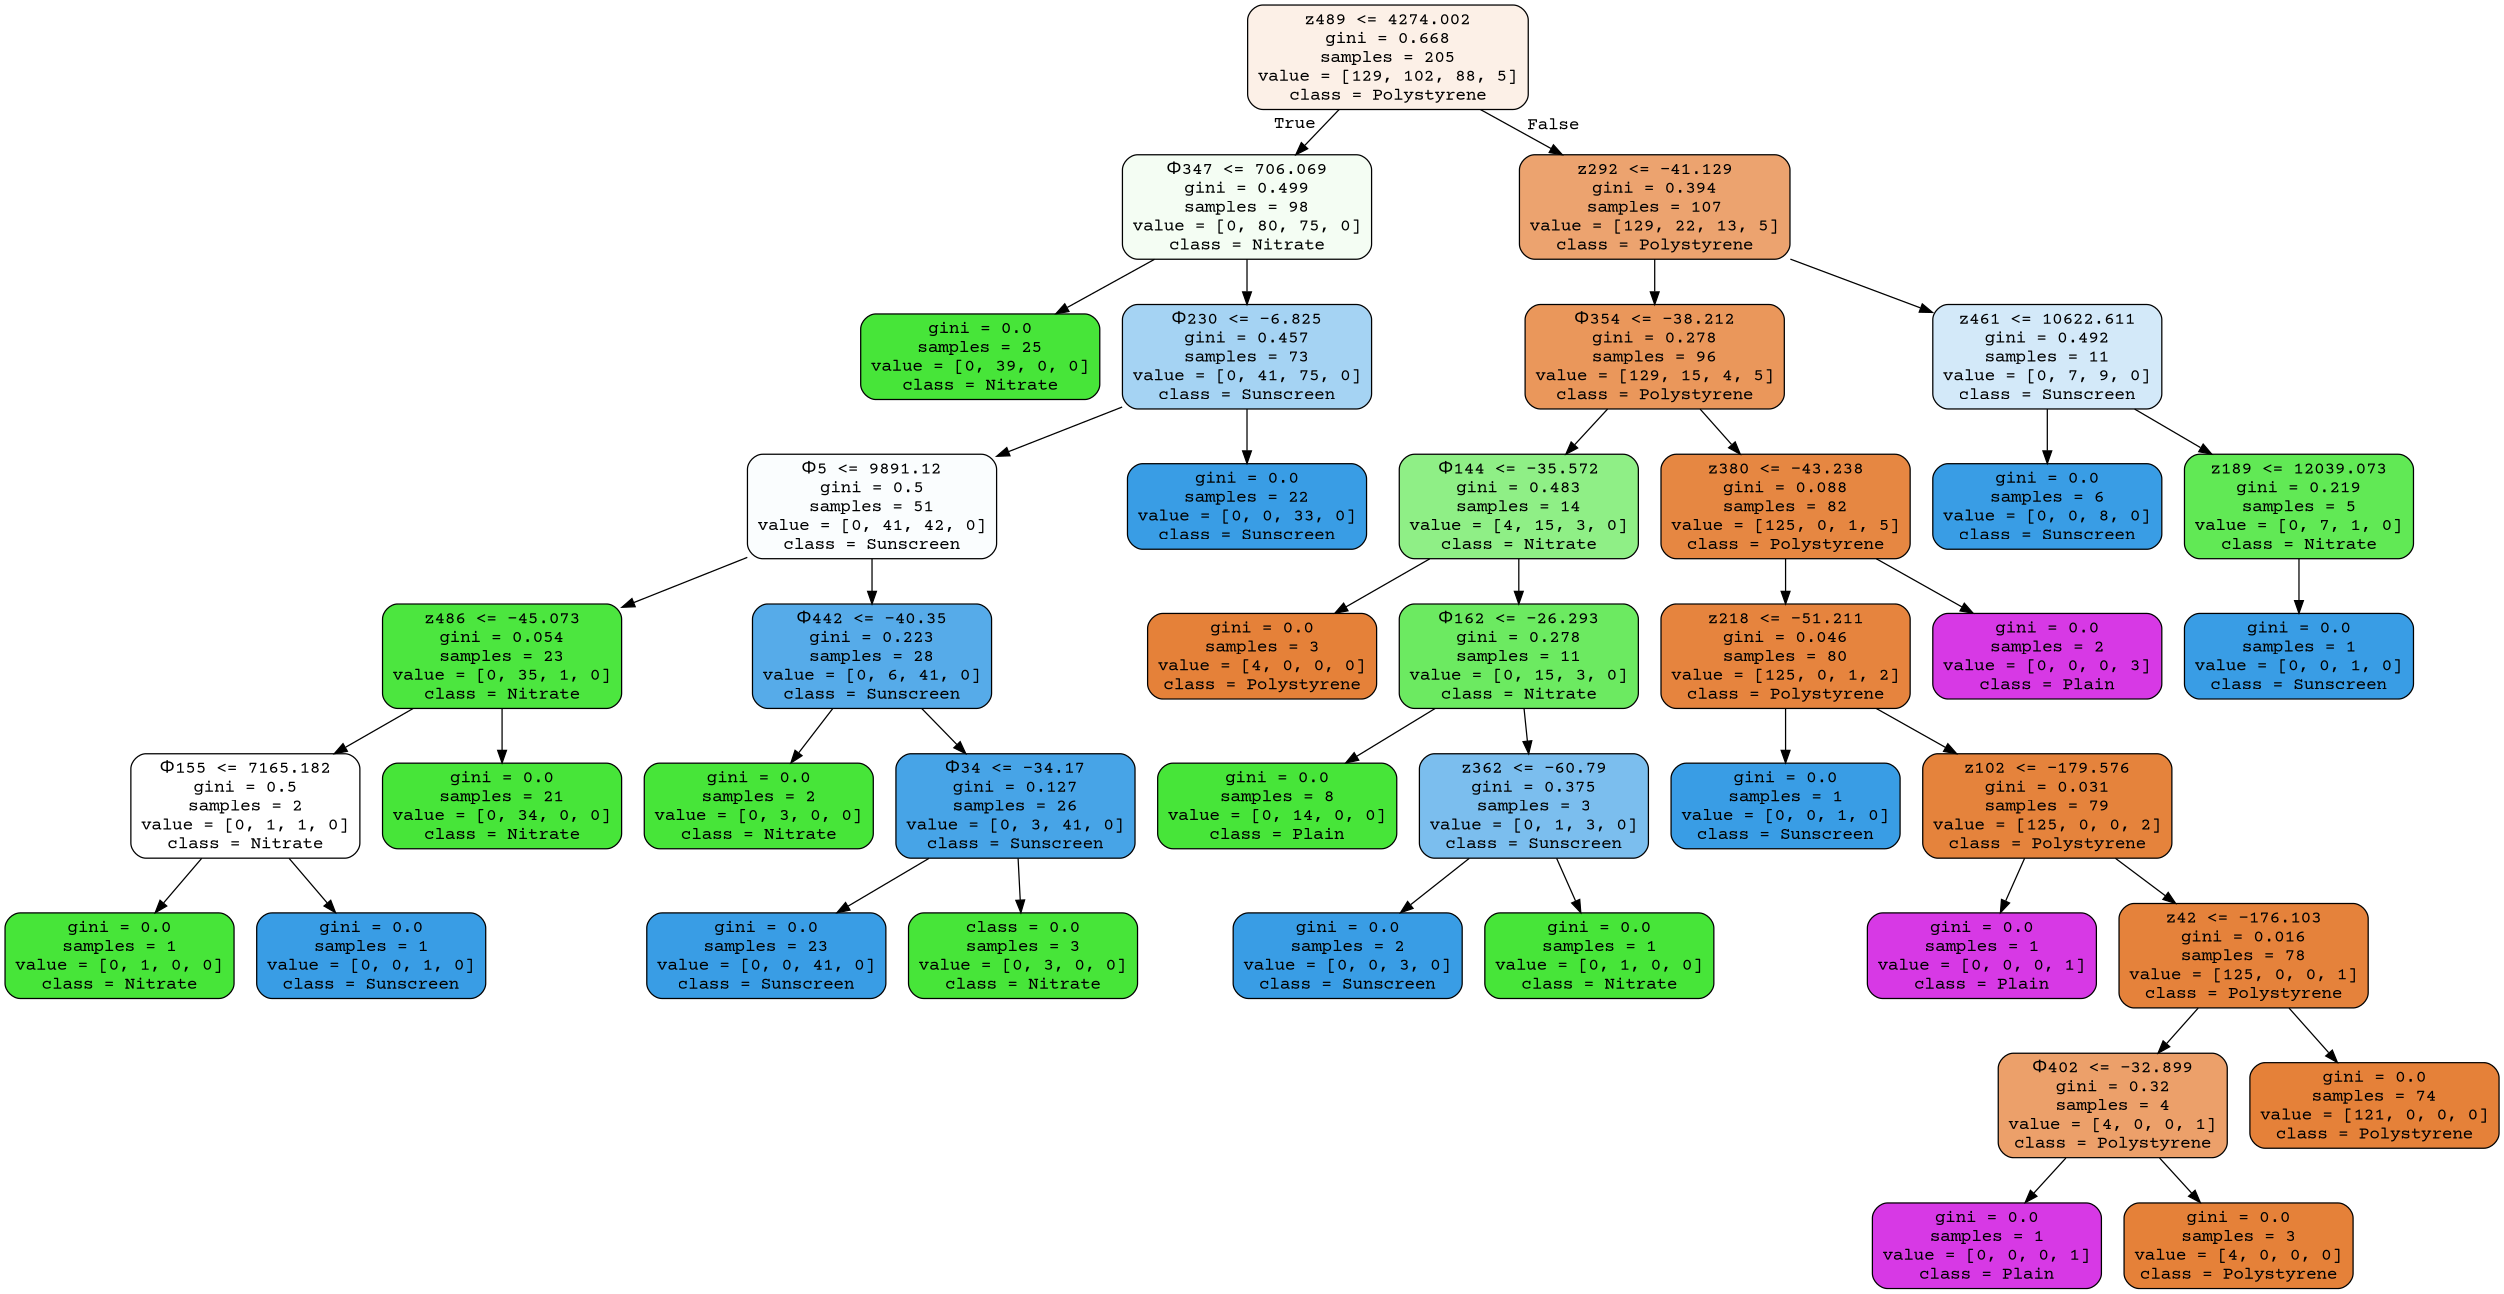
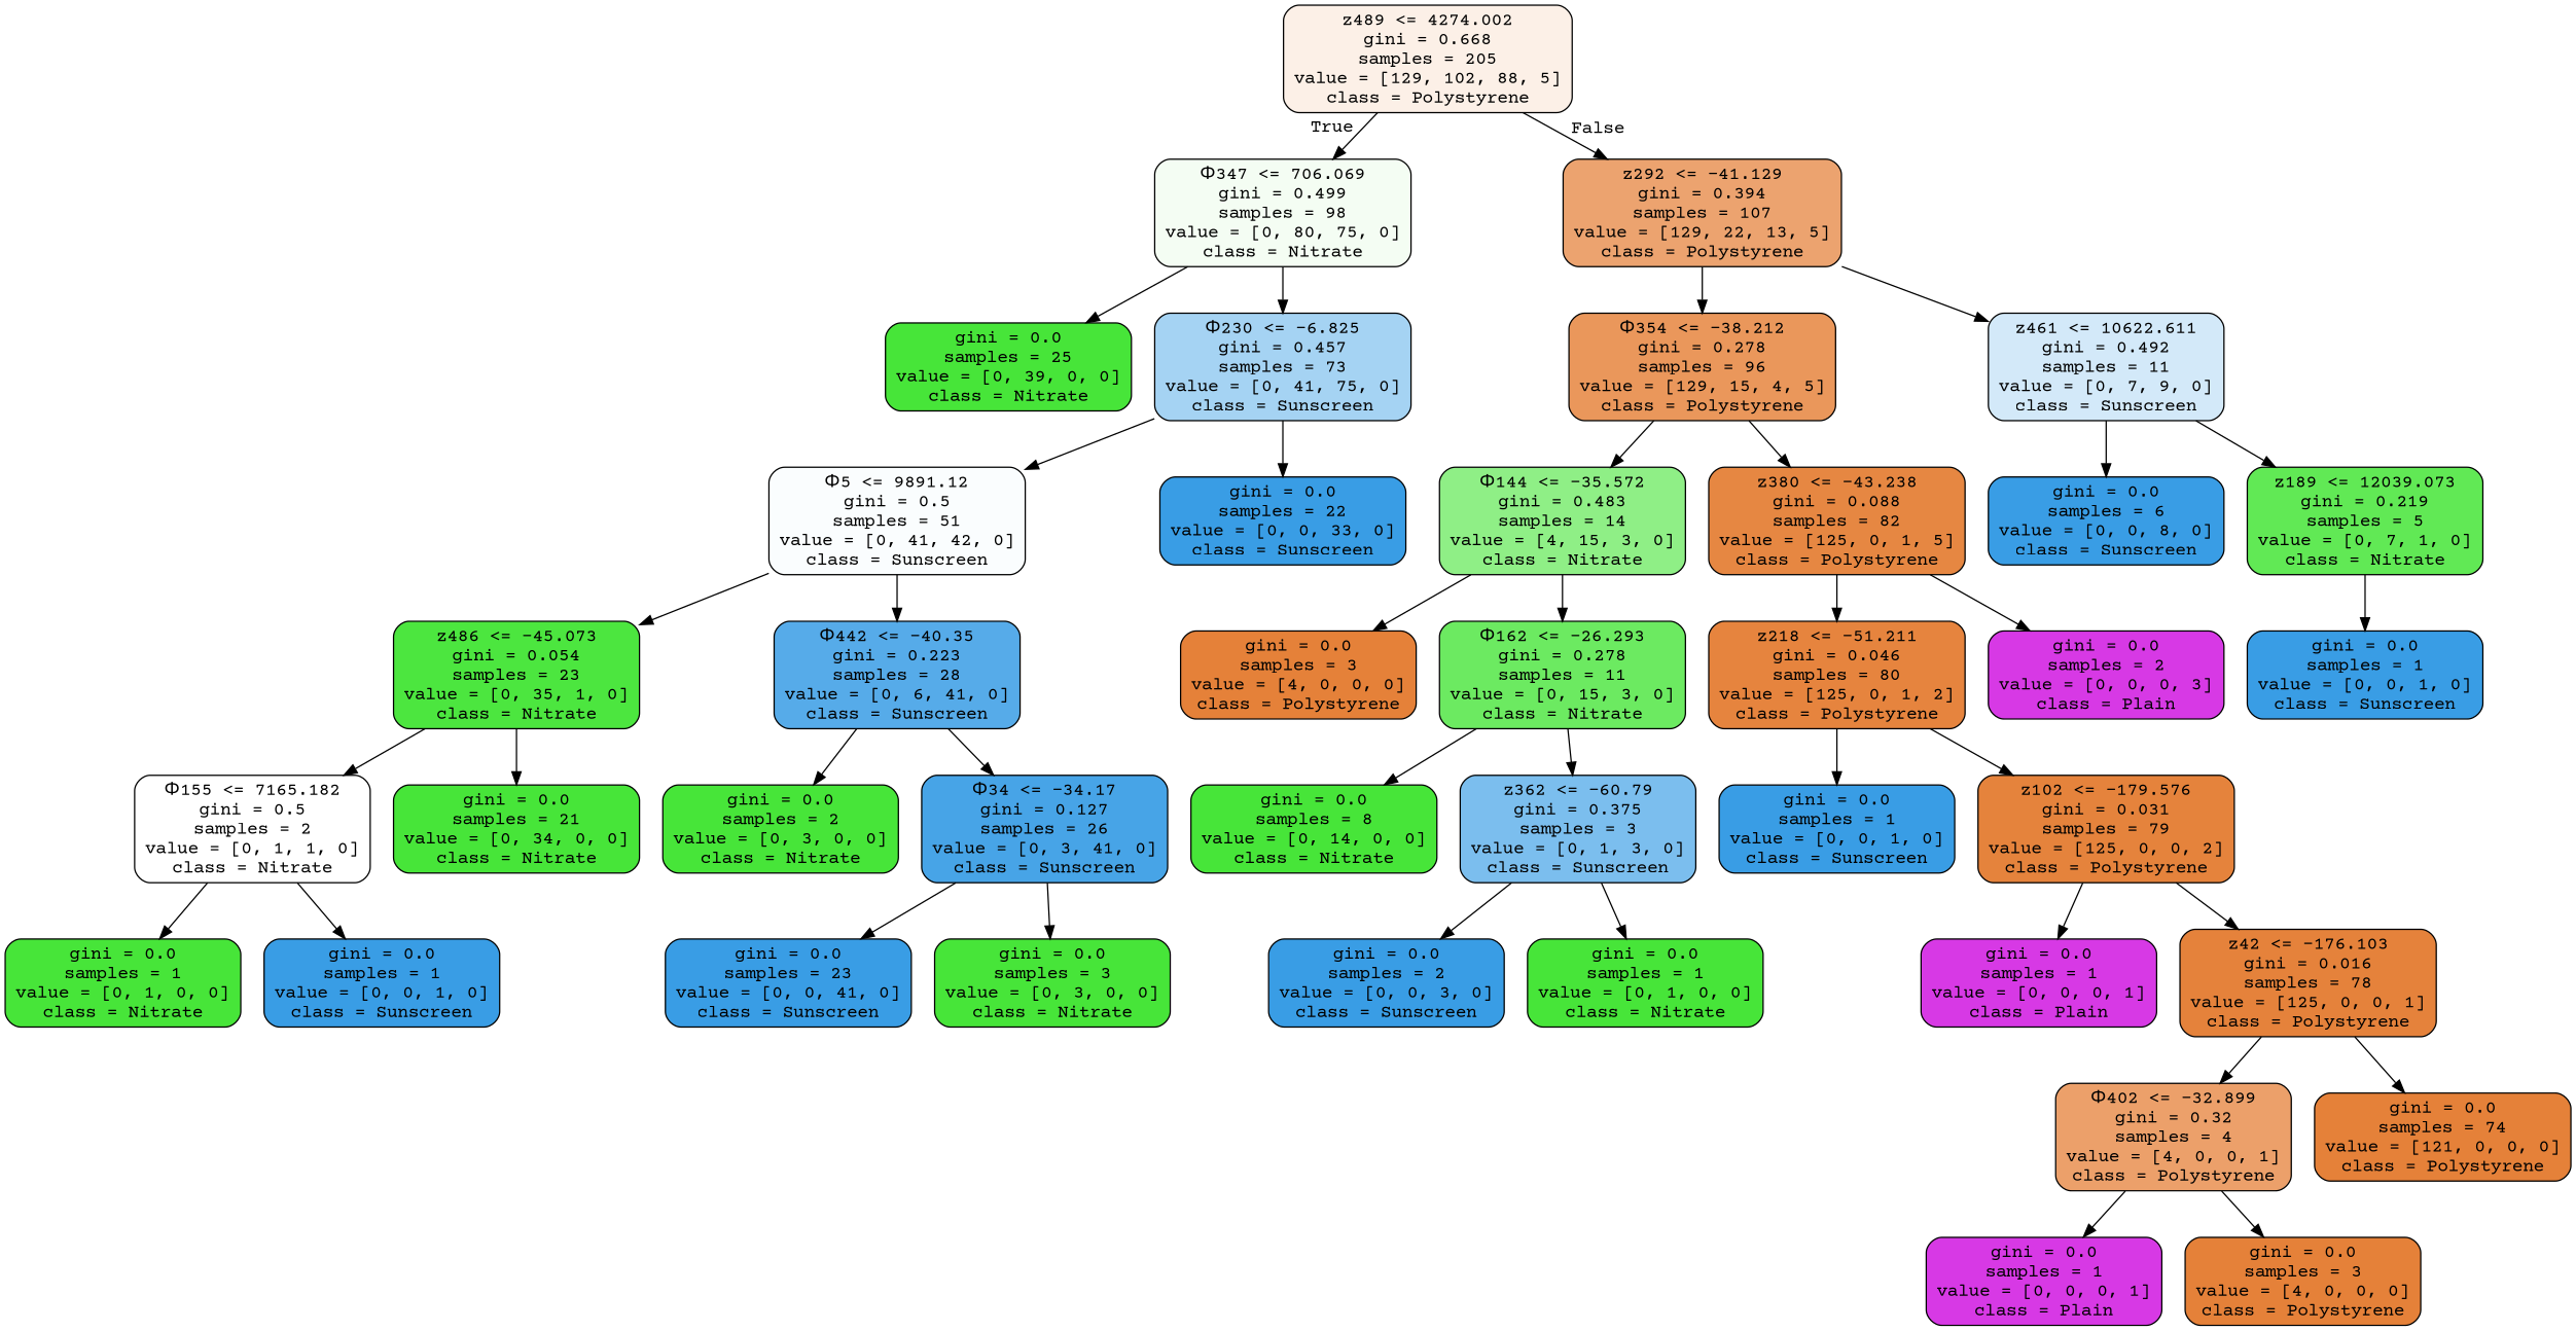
  digraph {
    fontname="Courier Prime"
    node [color=black fillcolor="#47e539" fontname="Courier Prime" shape=box style="filled, rounded"]
    edge [fontname="Courier Prime"]
    n1 [fillcolor="#fcf0e7" label="z489 <= 4274.002\ngini = 0.668\nsamples = 205\nvalue = [129, 102, 88, 5]\nclass = Polystyrene"]
    n2 [fillcolor="#f4fdf3" label="Φ347 <= 706.069\ngini = 0.499\nsamples = 98\nvalue = [0, 80, 75, 0]\nclass = Nitrate"]
    n3 [fillcolor="#eca36f" label="z292 <= -41.129\ngini = 0.394\nsamples = 107\nvalue = [129, 22, 13, 5]\nclass = Polystyrene"]
    n4 [label="gini = 0.0\nsamples = 25\nvalue = [0, 39, 0, 0]\nclass = Nitrate"]
    n5 [fillcolor="#a5d3f3" label="Φ230 <= -6.825\ngini = 0.457\nsamples = 73\nvalue = [0, 41, 75, 0]\nclass = Sunscreen"]
    n6 [fillcolor="#ea975b" label="Φ354 <= -38.212\ngini = 0.278\nsamples = 96\nvalue = [129, 15, 4, 5]\nclass = Polystyrene"]
    n7 [fillcolor="#d3e9f9" label="z461 <= 10622.611\ngini = 0.492\nsamples = 11\nvalue = [0, 7, 9, 0]\nclass = Sunscreen"]
    n8 [fillcolor="#fafdfe" label="Φ5 <= 9891.12\ngini = 0.5\nsamples = 51\nvalue = [0, 41, 42, 0]\nclass = Sunscreen"]
    n9 [fillcolor="#399de5" label="gini = 0.0\nsamples = 22\nvalue = [0, 0, 33, 0]\nclass = Sunscreen"]
    n10 [fillcolor="#4ce63f" label="z486 <= -45.073\ngini = 0.054\nsamples = 23\nvalue = [0, 35, 1, 0]\nclass = Nitrate"]
    n11 [fillcolor="#56abe9" label="Φ442 <= -40.35\ngini = 0.223\nsamples = 28\nvalue = [0, 6, 41, 0]\nclass = Sunscreen"]
    n12 [fillcolor="#ffffff" label="Φ155 <= 7165.182\ngini = 0.5\nsamples = 2\nvalue = [0, 1, 1, 0]\nclass = Nitrate"]
    n13 [label="gini = 0.0\nsamples = 21\nvalue = [0, 34, 0, 0]\nclass = Nitrate"]
    n14 [label="gini = 0.0\nsamples = 2\nvalue = [0, 3, 0, 0]\nclass = Nitrate"]
    n15 [fillcolor="#47a4e7" label="Φ34 <= -34.17\ngini = 0.127\nsamples = 26\nvalue = [0, 3, 41, 0]\nclass = Sunscreen"]
    n16 [label="gini = 0.0\nsamples = 1\nvalue = [0, 1, 0, 0]\nclass = Nitrate"]
    n17 [fillcolor="#399de5" label="gini = 0.0\nsamples = 1\nvalue = [0, 0, 1, 0]\nclass = Sunscreen"]
    n18 [fillcolor="#399de5" label="gini = 0.0\nsamples = 23\nvalue = [0, 0, 41, 0]\nclass = Sunscreen"]
-   n19 [label="class = 0.0\nsamples = 3\nvalue = [0, 3, 0, 0]\nclass = Nitrate"]
+   n19 [label="gini = 0.0\nsamples = 3\nvalue = [0, 3, 0, 0]\nclass = Nitrate"]
    n20 [fillcolor="#8fef86" label="Φ144 <= -35.572\ngini = 0.483\nsamples = 14\nvalue = [4, 15, 3, 0]\nclass = Nitrate"]
    n21 [fillcolor="#e68742" label="z380 <= -43.238\ngini = 0.088\nsamples = 82\nvalue = [125, 0, 1, 5]\nclass = Polystyrene"]
    n22 [fillcolor="#399de5" label="gini = 0.0\nsamples = 6\nvalue = [0, 0, 8, 0]\nclass = Sunscreen"]
    n23 [fillcolor="#61e955" label="z189 <= 12039.073\ngini = 0.219\nsamples = 5\nvalue = [0, 7, 1, 0]\nclass = Nitrate"]
    n24 [fillcolor="#e58139" label="gini = 0.0\nsamples = 3\nvalue = [4, 0, 0, 0]\nclass = Polystyrene"]
    n25 [fillcolor="#6cea61" label="Φ162 <= -26.293\ngini = 0.278\nsamples = 11\nvalue = [0, 15, 3, 0]\nclass = Nitrate"]
    n26 [fillcolor="#e6843e" label="z218 <= -51.211\ngini = 0.046\nsamples = 80\nvalue = [125, 0, 1, 2]\nclass = Polystyrene"]
    n27 [fillcolor="#d739e5" label="gini = 0.0\nsamples = 2\nvalue = [0, 0, 0, 3]\nclass = Plain"]
-   n28 [label="gini = 0.0\nsamples = 8\nvalue = [0, 14, 0, 0]\nclass = Plain"]
+   n28 [label="gini = 0.0\nsamples = 8\nvalue = [0, 14, 0, 0]\nclass = Nitrate"]
    n29 [fillcolor="#7bbeee" label="z362 <= -60.79\ngini = 0.375\nsamples = 3\nvalue = [0, 1, 3, 0]\nclass = Sunscreen"]
    n30 [fillcolor="#399de5" label="gini = 0.0\nsamples = 2\nvalue = [0, 0, 3, 0]\nclass = Sunscreen"]
    n31 [label="gini = 0.0\nsamples = 1\nvalue = [0, 1, 0, 0]\nclass = Nitrate"]
    n32 [fillcolor="#399de5" label="gini = 0.0\nsamples = 1\nvalue = [0, 0, 1, 0]\nclass = Sunscreen"]
    n33 [fillcolor="#e5833c" label="z102 <= -179.576\ngini = 0.031\nsamples = 79\nvalue = [125, 0, 0, 2]\nclass = Polystyrene"]
    n34 [fillcolor="#d739e5" label="gini = 0.0\nsamples = 1\nvalue = [0, 0, 0, 1]\nclass = Plain"]
    n35 [fillcolor="#e5823b" label="z42 <= -176.103\ngini = 0.016\nsamples = 78\nvalue = [125, 0, 0, 1]\nclass = Polystyrene"]
    n36 [fillcolor="#eca06a" label="Φ402 <= -32.899\ngini = 0.32\nsamples = 4\nvalue = [4, 0, 0, 1]\nclass = Polystyrene"]
    n37 [fillcolor="#e58139" label="gini = 0.0\nsamples = 74\nvalue = [121, 0, 0, 0]\nclass = Polystyrene"]
    n38 [fillcolor="#d739e5" label="gini = 0.0\nsamples = 1\nvalue = [0, 0, 0, 1]\nclass = Plain"]
    n39 [fillcolor="#e58139" label="gini = 0.0\nsamples = 3\nvalue = [4, 0, 0, 0]\nclass = Polystyrene"]
    n40 [fillcolor="#399de5" label="gini = 0.0\nsamples = 1\nvalue = [0, 0, 1, 0]\nclass = Sunscreen"]
    n1 -> n2 [headlabel=True labelangle=45 labeldistance=2.5]
    n1 -> n3 [headlabel=False labelangle=-45 labeldistance=2.5]
    n2 -> n4
    n2 -> n5
    n3 -> n6
    n3 -> n7
    n5 -> n8
    n5 -> n9
    n6 -> n20
    n6 -> n21
    n7 -> n22
    n7 -> n23
    n8 -> n10
    n8 -> n11
    n10 -> n12
    n10 -> n13
    n11 -> n14
    n11 -> n15
    n12 -> n16
    n12 -> n17
    n15 -> n18
    n15 -> n19
    n20 -> n24
    n20 -> n25
    n21 -> n26
    n21 -> n27
    n23 -> n40
    n25 -> n28
    n25 -> n29
    n26 -> n32
    n26 -> n33
    n29 -> n30
    n29 -> n31
    n33 -> n34
    n33 -> n35
    n35 -> n36
    n35 -> n37
    n36 -> n38
    n36 -> n39
  }
